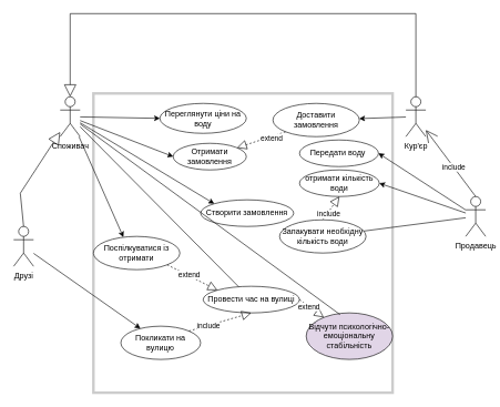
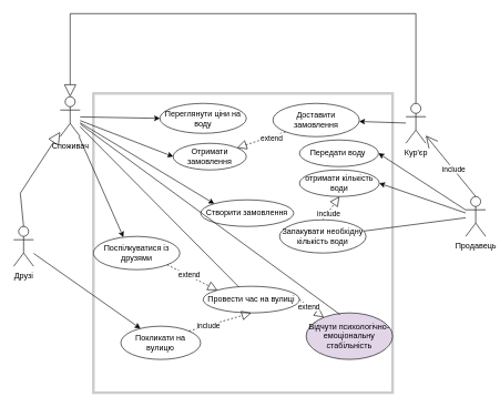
  <mxCell id="0" />
  <mxCell id="1" parent="0" />
  <mxCell id="2" value="Споживач&lt;br&gt;" style="shape=umlActor;verticalLabelPosition=bottom;verticalAlign=top;html=1;outlineConnect=0;" vertex="1" parent="1"><mxGeometry x="90" y="145" width="30" height="60" as="geometry" /></mxCell>
  <mxCell id="3" value="Продавець&lt;br&gt;" style="shape=umlActor;verticalLabelPosition=bottom;verticalAlign=top;html=1;outlineConnect=0;" vertex="1" parent="1"><mxGeometry x="700" y="295" width="30" height="60" as="geometry" /></mxCell>
- <mxCell id="4" value="Кур'єр&lt;br&gt;" style="shape=umlActor;verticalLabelPosition=bottom;verticalAlign=top;html=1;outlineConnect=0;" vertex="1" parent="1"><mxGeometry x="610" y="145" width="30" height="60" as="geometry" /></mxCell>
+ <mxCell id="4" value="Кур'єр&lt;br&gt;" style="shape=umlActor;verticalLabelPosition=bottom;verticalAlign=top;html=1;outlineConnect=0;" vertex="1" parent="1"><mxGeometry x="610" y="155" width="30" height="60" as="geometry" /></mxCell>
  <mxCell id="5" value="Друзі" style="shape=umlActor;verticalLabelPosition=bottom;verticalAlign=top;html=1;outlineConnect=0;" vertex="1" parent="1"><mxGeometry x="20" y="340" width="30" height="60" as="geometry" /></mxCell>
  <mxCell id="6" value="" style="whiteSpace=wrap;html=1;aspect=fixed;opacity=20;strokeWidth=4;" vertex="1" parent="1"><mxGeometry x="140" y="140" width="450" height="450" as="geometry" /></mxCell>
  <mxCell id="7" value="отримати кількість води" style="ellipse;whiteSpace=wrap;html=1;" vertex="1" parent="1"><mxGeometry x="450" y="255" width="120" height="40" as="geometry" /></mxCell>
  <mxCell id="8" value="Створити замовлення" style="ellipse;whiteSpace=wrap;html=1;" vertex="1" parent="1"><mxGeometry x="301.25" y="300" width="140" height="40" as="geometry" /></mxCell>
  <mxCell id="9" value="" style="endArrow=open;endSize=16;endFill=0;html=1;rounded=0;exitX=0.5;exitY=0;exitDx=0;exitDy=0;exitPerimeter=0;" edge="1" parent="1" source="3" target="4"><mxGeometry width="160" relative="1" as="geometry"><mxPoint x="620" y="304.58" as="sourcePoint" /><mxPoint x="780" y="304.58" as="targetPoint" /></mxGeometry></mxCell>
  <mxCell id="10" value="include" style="edgeLabel;html=1;align=center;verticalAlign=middle;resizable=0;points=[];" vertex="1" connectable="0" parent="9"><mxGeometry x="-0.097" relative="1" as="geometry"><mxPoint as="offset" /></mxGeometry></mxCell>
  <mxCell id="11" value="Доставити замовлення" style="ellipse;whiteSpace=wrap;html=1;" vertex="1" parent="1"><mxGeometry x="410" y="155" width="130" height="50" as="geometry" /></mxCell>
  <mxCell id="12" value="Переглянути ціни на воду" style="ellipse;whiteSpace=wrap;html=1;" vertex="1" parent="1"><mxGeometry x="240" y="155" width="130" height="45" as="geometry" /></mxCell>
  <mxCell id="13" value="Запакувати необхідну кількість води" style="ellipse;whiteSpace=wrap;html=1;" vertex="1" parent="1"><mxGeometry x="420" y="330" width="130" height="50" as="geometry" /></mxCell>
  <mxCell id="14" value="Отримати замовлення" style="ellipse;whiteSpace=wrap;html=1;" vertex="1" parent="1"><mxGeometry x="260" y="215" width="110" height="40" as="geometry" /></mxCell>
- <mxCell id="15" value="Поспілкуватися із отримати" style="ellipse;whiteSpace=wrap;html=1;" vertex="1" parent="1"><mxGeometry x="140" y="355" width="130" height="50" as="geometry" /></mxCell>
+ <mxCell id="15" value="Поспілкуватися із друзями" style="ellipse;whiteSpace=wrap;html=1;" vertex="1" parent="1"><mxGeometry x="140" y="355" width="130" height="50" as="geometry" /></mxCell>
  <mxCell id="16" value="Покликати на вулицю" style="ellipse;whiteSpace=wrap;html=1;" vertex="1" parent="1"><mxGeometry x="181.25" y="490" width="120" height="50" as="geometry" /></mxCell>
  <mxCell id="17" value="Провести час на вулиці" style="ellipse;whiteSpace=wrap;html=1;" vertex="1" parent="1"><mxGeometry x="305" y="430" width="145" height="40" as="geometry" /></mxCell>
  <mxCell id="18" value="Відчути психологічно-емоціональну стабільність" style="ellipse;whiteSpace=wrap;html=1;fillColor=#e1d5e7;" vertex="1" parent="1"><mxGeometry x="460" y="470" width="130" height="70" as="geometry" /></mxCell>
  <mxCell id="19" value="" style="endArrow=block;endSize=16;endFill=0;html=1;rounded=0;exitX=0.5;exitY=0;exitDx=0;exitDy=0;exitPerimeter=0;" edge="1" parent="1" source="5" target="2"><mxGeometry width="160" relative="1" as="geometry"><mxPoint x="160" y="340" as="sourcePoint" /><mxPoint x="320" y="340" as="targetPoint" /><Array as="points"><mxPoint x="30" y="290" /></Array></mxGeometry></mxCell>
  <mxCell id="20" value="" style="endArrow=block;dashed=1;endFill=0;endSize=12;html=1;rounded=0;exitX=0.5;exitY=0;exitDx=0;exitDy=0;entryX=0.5;entryY=1;entryDx=0;entryDy=0;" edge="1" parent="1" source="13" target="7"><mxGeometry width="160" relative="1" as="geometry"><mxPoint x="160" y="340" as="sourcePoint" /><mxPoint x="320" y="340" as="targetPoint" /></mxGeometry></mxCell>
  <mxCell id="21" value="include" style="edgeLabel;html=1;align=center;verticalAlign=middle;resizable=0;points=[];" vertex="1" connectable="0" parent="20"><mxGeometry x="-0.423" y="-2" relative="1" as="geometry"><mxPoint as="offset" /></mxGeometry></mxCell>
  <mxCell id="22" value="Передати воду&amp;nbsp;" style="ellipse;whiteSpace=wrap;html=1;" vertex="1" parent="1"><mxGeometry x="450" y="210" width="118.75" height="40" as="geometry" /></mxCell>
  <mxCell id="23" value="" style="endArrow=classic;html=1;rounded=0;entryX=1;entryY=0.5;entryDx=0;entryDy=0;" edge="1" parent="1" source="3" target="22"><mxGeometry width="50" height="50" relative="1" as="geometry"><mxPoint x="220" y="360" as="sourcePoint" /><mxPoint x="270" y="310" as="targetPoint" /></mxGeometry></mxCell>
  <mxCell id="24" value="" style="endArrow=classic;html=1;rounded=0;entryX=0;entryY=0.5;entryDx=0;entryDy=0;" edge="1" parent="1" source="2" target="14"><mxGeometry width="50" height="50" relative="1" as="geometry"><mxPoint x="220" y="360" as="sourcePoint" /><mxPoint x="270" y="310" as="targetPoint" /></mxGeometry></mxCell>
  <mxCell id="25" value="" style="endArrow=classic;html=1;rounded=0;" edge="1" parent="1" source="5" target="16"><mxGeometry width="50" height="50" relative="1" as="geometry"><mxPoint x="220" y="360" as="sourcePoint" /><mxPoint x="270" y="310" as="targetPoint" /></mxGeometry></mxCell>
  <mxCell id="26" value="" style="endArrow=classic;html=1;rounded=0;entryX=0;entryY=0;entryDx=0;entryDy=0;" edge="1" parent="1" source="2" target="8"><mxGeometry width="50" height="50" relative="1" as="geometry"><mxPoint x="220" y="360" as="sourcePoint" /><mxPoint x="270" y="310" as="targetPoint" /></mxGeometry></mxCell>
  <mxCell id="27" value="" style="endArrow=classic;html=1;rounded=0;entryX=0;entryY=0.5;entryDx=0;entryDy=0;" edge="1" parent="1" source="2" target="12"><mxGeometry width="50" height="50" relative="1" as="geometry"><mxPoint x="220" y="360" as="sourcePoint" /><mxPoint x="270" y="310" as="targetPoint" /></mxGeometry></mxCell>
  <mxCell id="28" value="" style="endArrow=classic;html=1;rounded=0;entryX=1;entryY=0.5;entryDx=0;entryDy=0;" edge="1" parent="1" source="3" target="7"><mxGeometry width="50" height="50" relative="1" as="geometry"><mxPoint x="600" y="355" as="sourcePoint" /><mxPoint x="650" y="305" as="targetPoint" /></mxGeometry></mxCell>
  <mxCell id="29" value="" style="endArrow=classic;html=1;rounded=0;" edge="1" parent="1" source="4" target="11"><mxGeometry width="50" height="50" relative="1" as="geometry"><mxPoint x="220" y="360" as="sourcePoint" /><mxPoint x="270" y="310" as="targetPoint" /></mxGeometry></mxCell>
  <mxCell id="30" value="" style="endArrow=block;dashed=1;endFill=0;endSize=12;html=1;rounded=0;exitX=0;exitY=1;exitDx=0;exitDy=0;" edge="1" parent="1" source="11" target="14"><mxGeometry width="160" relative="1" as="geometry"><mxPoint x="160" y="340" as="sourcePoint" /><mxPoint x="320" y="340" as="targetPoint" /></mxGeometry></mxCell>
  <mxCell id="31" value="extend" style="edgeLabel;html=1;align=center;verticalAlign=middle;resizable=0;points=[];" vertex="1" connectable="0" parent="30"><mxGeometry x="-0.409" y="2" relative="1" as="geometry"><mxPoint as="offset" /></mxGeometry></mxCell>
  <mxCell id="32" value="" style="endArrow=none;html=1;rounded=0;" edge="1" parent="1" source="13" target="3"><mxGeometry width="50" height="50" relative="1" as="geometry"><mxPoint x="220" y="360" as="sourcePoint" /><mxPoint x="270" y="310" as="targetPoint" /></mxGeometry></mxCell>
  <mxCell id="33" value="" style="endArrow=classic;html=1;rounded=0;entryX=0.347;entryY=0.024;entryDx=0;entryDy=0;entryPerimeter=0;" edge="1" parent="1" source="2" target="15"><mxGeometry width="50" height="50" relative="1" as="geometry"><mxPoint x="220" y="360" as="sourcePoint" /><mxPoint x="270" y="310" as="targetPoint" /></mxGeometry></mxCell>
  <mxCell id="34" value="" style="endArrow=block;dashed=1;endFill=0;endSize=12;html=1;rounded=0;exitX=1;exitY=1;exitDx=0;exitDy=0;entryX=0;entryY=0;entryDx=0;entryDy=0;" edge="1" parent="1" source="15" target="17"><mxGeometry width="160" relative="1" as="geometry"><mxPoint x="160" y="340" as="sourcePoint" /><mxPoint x="320" y="340" as="targetPoint" /></mxGeometry></mxCell>
  <mxCell id="35" value="extend" style="edgeLabel;html=1;align=center;verticalAlign=middle;resizable=0;points=[];" vertex="1" connectable="0" parent="34"><mxGeometry x="-0.139" y="2" relative="1" as="geometry"><mxPoint as="offset" /></mxGeometry></mxCell>
  <mxCell id="36" value="" style="endArrow=block;dashed=1;endFill=0;endSize=12;html=1;rounded=0;exitX=1;exitY=0.5;exitDx=0;exitDy=0;" edge="1" parent="1" source="17" target="18"><mxGeometry width="160" relative="1" as="geometry"><mxPoint x="160" y="340" as="sourcePoint" /><mxPoint x="320" y="340" as="targetPoint" /></mxGeometry></mxCell>
  <mxCell id="37" value="extend" style="edgeLabel;html=1;align=center;verticalAlign=middle;resizable=0;points=[];" vertex="1" connectable="0" parent="36"><mxGeometry x="-0.253" relative="1" as="geometry"><mxPoint as="offset" /></mxGeometry></mxCell>
  <mxCell id="38" value="" style="endArrow=none;html=1;rounded=0;" edge="1" parent="1" source="2" target="17"><mxGeometry width="50" height="50" relative="1" as="geometry"><mxPoint x="-150" y="173.182" as="sourcePoint" /><mxPoint x="0" y="255" as="targetPoint" /></mxGeometry></mxCell>
  <mxCell id="39" value="" style="endArrow=none;html=1;rounded=0;entryX=0.392;entryY=0.037;entryDx=0;entryDy=0;entryPerimeter=0;" edge="1" parent="1" source="2" target="18"><mxGeometry width="50" height="50" relative="1" as="geometry"><mxPoint x="210" y="360" as="sourcePoint" /><mxPoint x="260" y="310" as="targetPoint" /></mxGeometry></mxCell>
  <mxCell id="40" value="" style="endArrow=block;dashed=1;endFill=0;endSize=12;html=1;rounded=0;exitX=1;exitY=0;exitDx=0;exitDy=0;entryX=0.5;entryY=1;entryDx=0;entryDy=0;" edge="1" parent="1" source="16" target="17"><mxGeometry width="160" relative="1" as="geometry"><mxPoint x="160" y="340" as="sourcePoint" /><mxPoint x="320" y="340" as="targetPoint" /></mxGeometry></mxCell>
  <mxCell id="41" value="include" style="edgeLabel;html=1;align=center;verticalAlign=middle;resizable=0;points=[];" vertex="1" connectable="0" parent="40"><mxGeometry x="-0.396" y="-1" relative="1" as="geometry"><mxPoint as="offset" /></mxGeometry></mxCell>
  <mxCell id="42" value="" style="endArrow=block;endSize=16;endFill=0;html=1;rounded=0;" edge="1" parent="1" source="4" target="2"><mxGeometry width="160" relative="1" as="geometry"><mxPoint x="210" y="170" as="sourcePoint" /><mxPoint x="100" y="160" as="targetPoint" /><Array as="points"><mxPoint x="625" y="20" /><mxPoint x="105" y="20" /></Array></mxGeometry></mxCell>
